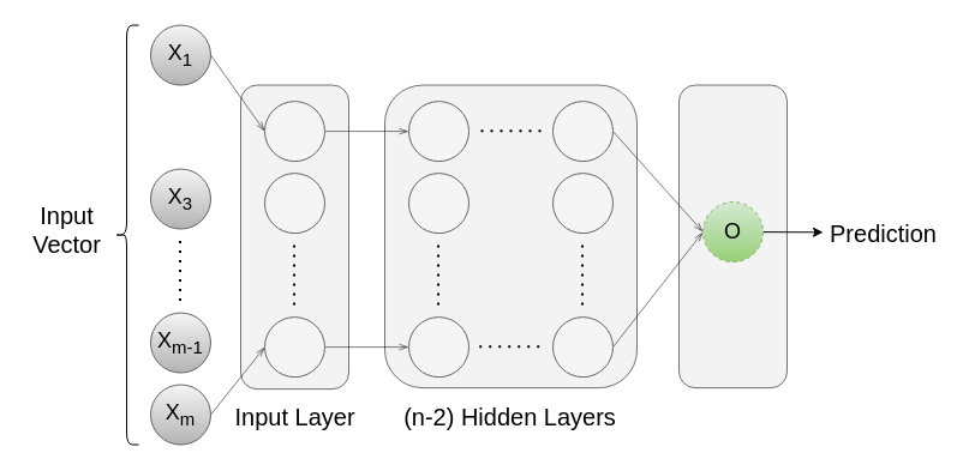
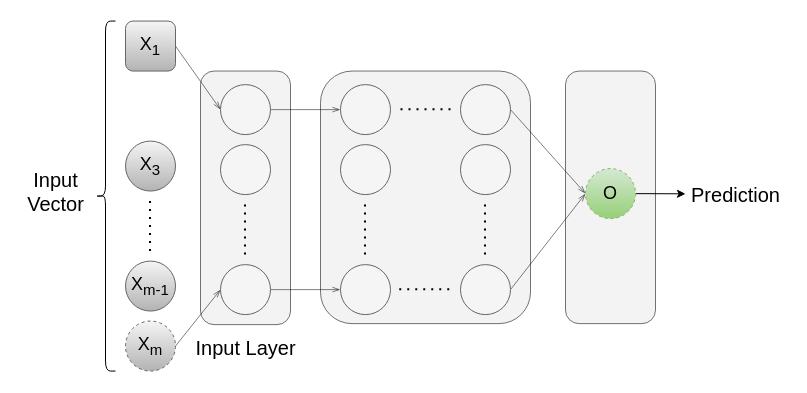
  <mxCell id="0" />
  <mxCell id="1" parent="0" />
  <mxCell id="2" value="" style="rounded=1;whiteSpace=wrap;html=1;strokeWidth=1;opacity=70;fillColor=#eeeeee;strokeColor=#36393d;" vertex="1" parent="1"><mxGeometry x="565" y="70.56" width="90" height="252.56" as="geometry" /></mxCell>
  <mxCell id="3" value="" style="rounded=1;whiteSpace=wrap;html=1;strokeWidth=1;opacity=70;fillColor=#eeeeee;strokeColor=#36393d;" vertex="1" parent="1"><mxGeometry x="320" y="70.56" width="210" height="252.56" as="geometry" /></mxCell>
  <mxCell id="4" value="" style="rounded=1;whiteSpace=wrap;html=1;strokeWidth=1;opacity=70;fillColor=#eeeeee;strokeColor=#36393d;" vertex="1" parent="1"><mxGeometry x="200" y="70.56" width="90" height="253.56" as="geometry" /></mxCell>
  <mxCell id="5" style="edgeStyle=none;rounded=0;orthogonalLoop=1;jettySize=auto;html=1;exitX=1;exitY=0.5;exitDx=0;exitDy=0;entryX=0;entryY=0.5;entryDx=0;entryDy=0;startArrow=none;startFill=0;endArrow=openThin;endFill=0;opacity=50;" edge="1" parent="1" source="6" target="12"><mxGeometry relative="1" as="geometry" /></mxCell>
- <mxCell id="6" value="&lt;font style=&quot;font-size: 18px&quot;&gt;X&lt;sub&gt;1&lt;/sub&gt;&lt;/font&gt;" style="ellipse;whiteSpace=wrap;html=1;aspect=fixed;strokeWidth=1;gradientColor=#b3b3b3;fillColor=#f5f5f5;strokeColor=#666666;" vertex="1" parent="1"><mxGeometry x="125" y="20.56" width="50" height="50" as="geometry" /></mxCell>
+ <mxCell id="6" value="&lt;font style=&quot;font-size: 18px&quot;&gt;X&lt;sub&gt;1&lt;/sub&gt;&lt;/font&gt;" style="whiteSpace=wrap;html=1;aspect=fixed;strokeWidth=1;gradientColor=#b3b3b3;fillColor=#f5f5f5;strokeColor=#666666;rounded=1;" vertex="1" parent="1"><mxGeometry x="125" y="20.56" width="50" height="50" as="geometry" /></mxCell>
  <mxCell id="7" value="&lt;font style=&quot;font-size: 18px&quot;&gt;X&lt;sub&gt;3&lt;/sub&gt;&lt;/font&gt;" style="ellipse;whiteSpace=wrap;html=1;aspect=fixed;strokeWidth=1;gradientColor=#b3b3b3;fillColor=#f5f5f5;strokeColor=#666666;" vertex="1" parent="1"><mxGeometry x="125" y="140.56" width="50" height="50" as="geometry" /></mxCell>
  <mxCell id="8" value="&lt;font style=&quot;font-size: 18px&quot;&gt;X&lt;sub&gt;m-1&lt;/sub&gt;&lt;/font&gt;" style="ellipse;whiteSpace=wrap;html=1;aspect=fixed;strokeWidth=1;gradientColor=#b3b3b3;fillColor=#f5f5f5;strokeColor=#666666;" vertex="1" parent="1"><mxGeometry x="125" y="260.56" width="50" height="50" as="geometry" /></mxCell>
  <mxCell id="9" style="edgeStyle=none;rounded=0;orthogonalLoop=1;jettySize=auto;html=1;exitX=1;exitY=0.5;exitDx=0;exitDy=0;entryX=0;entryY=0.5;entryDx=0;entryDy=0;startArrow=none;startFill=0;endArrow=openThin;endFill=0;opacity=50;" edge="1" parent="1" source="10" target="15"><mxGeometry relative="1" as="geometry" /></mxCell>
- <mxCell id="10" value="&lt;font style=&quot;font-size: 18px&quot;&gt;X&lt;sub&gt;m&lt;/sub&gt;&lt;/font&gt;" style="ellipse;whiteSpace=wrap;html=1;aspect=fixed;strokeWidth=1;gradientColor=#b3b3b3;fillColor=#f5f5f5;strokeColor=#666666;" vertex="1" parent="1"><mxGeometry x="125" y="320.56" width="50" height="50" as="geometry" /></mxCell>
+ <mxCell id="10" value="&lt;font style=&quot;font-size: 18px&quot;&gt;X&lt;sub&gt;m&lt;/sub&gt;&lt;/font&gt;" style="ellipse;whiteSpace=wrap;html=1;aspect=fixed;strokeWidth=1;gradientColor=#b3b3b3;fillColor=#f5f5f5;strokeColor=#666666;dashed=1;" vertex="1" parent="1"><mxGeometry x="125" y="320.56" width="50" height="50" as="geometry" /></mxCell>
  <mxCell id="11" style="edgeStyle=none;rounded=0;orthogonalLoop=1;jettySize=auto;html=1;exitX=1;exitY=0.5;exitDx=0;exitDy=0;entryX=0;entryY=0.5;entryDx=0;entryDy=0;startArrow=none;startFill=0;endArrow=openThin;endFill=0;opacity=50;" edge="1" parent="1" source="12" target="16"><mxGeometry relative="1" as="geometry" /></mxCell>
  <mxCell id="12" value="" style="ellipse;whiteSpace=wrap;html=1;aspect=fixed;strokeWidth=1;fillColor=#f5f5f5;strokeColor=#666666;fontColor=#333333;" vertex="1" parent="1"><mxGeometry x="220" y="84.12" width="50" height="50" as="geometry" /></mxCell>
  <mxCell id="13" value="" style="ellipse;whiteSpace=wrap;html=1;aspect=fixed;strokeWidth=1;fillColor=#f5f5f5;strokeColor=#666666;fontColor=#333333;" vertex="1" parent="1"><mxGeometry x="220" y="144.12" width="50" height="50" as="geometry" /></mxCell>
  <mxCell id="14" style="edgeStyle=none;rounded=0;orthogonalLoop=1;jettySize=auto;html=1;exitX=1;exitY=0.5;exitDx=0;exitDy=0;entryX=0;entryY=0.5;entryDx=0;entryDy=0;startArrow=none;startFill=0;endArrow=openThin;endFill=0;opacity=50;" edge="1" parent="1" source="15" target="18"><mxGeometry relative="1" as="geometry" /></mxCell>
  <mxCell id="15" value="" style="ellipse;whiteSpace=wrap;html=1;aspect=fixed;strokeWidth=1;fillColor=#f5f5f5;strokeColor=#666666;fontColor=#333333;" vertex="1" parent="1"><mxGeometry x="220" y="264.12" width="50" height="50" as="geometry" /></mxCell>
  <mxCell id="16" value="" style="ellipse;whiteSpace=wrap;html=1;aspect=fixed;strokeWidth=1;fillColor=#f5f5f5;strokeColor=#666666;fontColor=#333333;" vertex="1" parent="1"><mxGeometry x="340" y="84.12" width="50" height="50" as="geometry" /></mxCell>
  <mxCell id="17" value="" style="ellipse;whiteSpace=wrap;html=1;aspect=fixed;strokeWidth=1;fillColor=#f5f5f5;strokeColor=#666666;fontColor=#333333;" vertex="1" parent="1"><mxGeometry x="340" y="144.12" width="50" height="50" as="geometry" /></mxCell>
  <mxCell id="18" value="" style="ellipse;whiteSpace=wrap;html=1;aspect=fixed;strokeWidth=1;fillColor=#f5f5f5;strokeColor=#666666;fontColor=#333333;" vertex="1" parent="1"><mxGeometry x="340" y="264.12" width="50" height="50" as="geometry" /></mxCell>
  <mxCell id="19" style="edgeStyle=none;rounded=0;orthogonalLoop=1;jettySize=auto;html=1;exitX=1;exitY=0.5;exitDx=0;exitDy=0;entryX=0;entryY=0.5;entryDx=0;entryDy=0;startArrow=none;startFill=0;endArrow=openThin;endFill=0;opacity=50;" edge="1" parent="1" source="20" target="25"><mxGeometry relative="1" as="geometry" /></mxCell>
  <mxCell id="20" value="" style="ellipse;whiteSpace=wrap;html=1;aspect=fixed;strokeWidth=1;fillColor=#f5f5f5;strokeColor=#666666;fontColor=#333333;" vertex="1" parent="1"><mxGeometry x="460" y="84.12" width="50" height="50" as="geometry" /></mxCell>
  <mxCell id="21" value="" style="ellipse;whiteSpace=wrap;html=1;aspect=fixed;strokeWidth=1;fillColor=#f5f5f5;strokeColor=#666666;fontColor=#333333;" vertex="1" parent="1"><mxGeometry x="460" y="144.12" width="50" height="50" as="geometry" /></mxCell>
  <mxCell id="22" style="edgeStyle=none;rounded=0;orthogonalLoop=1;jettySize=auto;html=1;exitX=1;exitY=0.5;exitDx=0;exitDy=0;entryX=0;entryY=0.5;entryDx=0;entryDy=0;startArrow=none;startFill=0;endArrow=openThin;endFill=0;opacity=50;" edge="1" parent="1" source="23" target="25"><mxGeometry relative="1" as="geometry" /></mxCell>
  <mxCell id="23" value="" style="ellipse;whiteSpace=wrap;html=1;aspect=fixed;strokeWidth=1;fillColor=#f5f5f5;strokeColor=#666666;fontColor=#333333;" vertex="1" parent="1"><mxGeometry x="460" y="264.12" width="50" height="50" as="geometry" /></mxCell>
  <mxCell id="24" style="edgeStyle=none;rounded=0;orthogonalLoop=1;jettySize=auto;html=1;exitX=1;exitY=0.5;exitDx=0;exitDy=0;startArrow=none;startFill=0;endArrow=classic;endFill=1;" edge="1" parent="1" source="25" target="32"><mxGeometry relative="1" as="geometry" /></mxCell>
  <mxCell id="25" value="&lt;font style=&quot;font-size: 18px&quot;&gt;O&lt;/font&gt;" style="ellipse;whiteSpace=wrap;html=1;aspect=fixed;strokeWidth=1;gradientColor=#97d077;fillColor=#d5e8d4;strokeColor=#82b366;dashed=1;" vertex="1" parent="1"><mxGeometry x="585" y="168.12" width="50" height="50" as="geometry" /></mxCell>
  <mxCell id="26" value="" style="endArrow=none;dashed=1;html=1;dashPattern=1 3;strokeWidth=2;" edge="1" parent="1"><mxGeometry width="50" height="50" relative="1" as="geometry"><mxPoint x="149.5" y="250.56" as="sourcePoint" /><mxPoint x="149.5" y="200.56" as="targetPoint" /></mxGeometry></mxCell>
  <mxCell id="27" value="" style="endArrow=none;dashed=1;html=1;dashPattern=1 3;strokeWidth=2;" edge="1" parent="1"><mxGeometry width="50" height="50" relative="1" as="geometry"><mxPoint x="244.5" y="254.12" as="sourcePoint" /><mxPoint x="244.5" y="204.12" as="targetPoint" /></mxGeometry></mxCell>
  <mxCell id="28" value="" style="endArrow=none;dashed=1;html=1;dashPattern=1 3;strokeWidth=2;" edge="1" parent="1"><mxGeometry width="50" height="50" relative="1" as="geometry"><mxPoint x="364.5" y="254.12" as="sourcePoint" /><mxPoint x="364.5" y="204.12" as="targetPoint" /></mxGeometry></mxCell>
  <mxCell id="29" value="" style="endArrow=none;dashed=1;html=1;dashPattern=1 3;strokeWidth=2;" edge="1" parent="1"><mxGeometry width="50" height="50" relative="1" as="geometry"><mxPoint x="484.5" y="254.12" as="sourcePoint" /><mxPoint x="484.5" y="204.12" as="targetPoint" /></mxGeometry></mxCell>
  <mxCell id="30" value="" style="shape=curlyBracket;whiteSpace=wrap;html=1;rounded=1;strokeWidth=1;" vertex="1" parent="1"><mxGeometry x="95" y="20.56" width="20" height="350" as="geometry" /></mxCell>
  <mxCell id="31" value="&lt;div style=&quot;font-size: 20px&quot;&gt;&lt;font style=&quot;font-size: 20px&quot;&gt;Input&lt;/font&gt;&lt;/div&gt;&lt;div style=&quot;font-size: 20px&quot;&gt;&lt;font style=&quot;font-size: 20px&quot;&gt;Vector&lt;/font&gt;&lt;/div&gt;" style="text;html=1;align=center;verticalAlign=middle;resizable=0;points=[];autosize=1;" vertex="1" parent="1"><mxGeometry x="20" y="175.56" width="70" height="30" as="geometry" /></mxCell>
  <mxCell id="32" value="&lt;div style=&quot;font-size: 20px&quot;&gt;&lt;font style=&quot;font-size: 20px&quot;&gt;Prediction&lt;/font&gt;&lt;/div&gt;" style="text;html=1;align=center;verticalAlign=middle;resizable=0;points=[];autosize=1;" vertex="1" parent="1"><mxGeometry x="685" y="183.56" width="100" height="20" as="geometry" /></mxCell>
- <mxCell id="33" value="&lt;font style=&quot;font-size: 20px&quot;&gt;(n-2) Hidden Layers&lt;/font&gt;" style="text;html=1;align=center;verticalAlign=middle;resizable=0;points=[];autosize=1;" vertex="1" parent="1"><mxGeometry x="328.75" y="337" width="190" height="20" as="geometry" /></mxCell>
  <mxCell id="34" value="" style="endArrow=none;dashed=1;html=1;dashPattern=1 3;strokeWidth=2;" edge="1" parent="1"><mxGeometry width="50" height="50" relative="1" as="geometry"><mxPoint x="400" y="108.7" as="sourcePoint" /><mxPoint x="450" y="108.7" as="targetPoint" /></mxGeometry></mxCell>
  <mxCell id="35" value="&lt;font style=&quot;font-size: 20px&quot;&gt;Input Layer&lt;/font&gt;" style="text;html=1;align=center;verticalAlign=middle;resizable=0;points=[];autosize=1;" vertex="1" parent="1"><mxGeometry x="190" y="337" width="110" height="20" as="geometry" /></mxCell>
  <mxCell id="36" value="" style="endArrow=none;dashed=1;html=1;dashPattern=1 3;strokeWidth=2;" edge="1" parent="1"><mxGeometry width="50" height="50" relative="1" as="geometry"><mxPoint x="398.75" y="288.7" as="sourcePoint" /><mxPoint x="448.75" y="288.7" as="targetPoint" /></mxGeometry></mxCell>
